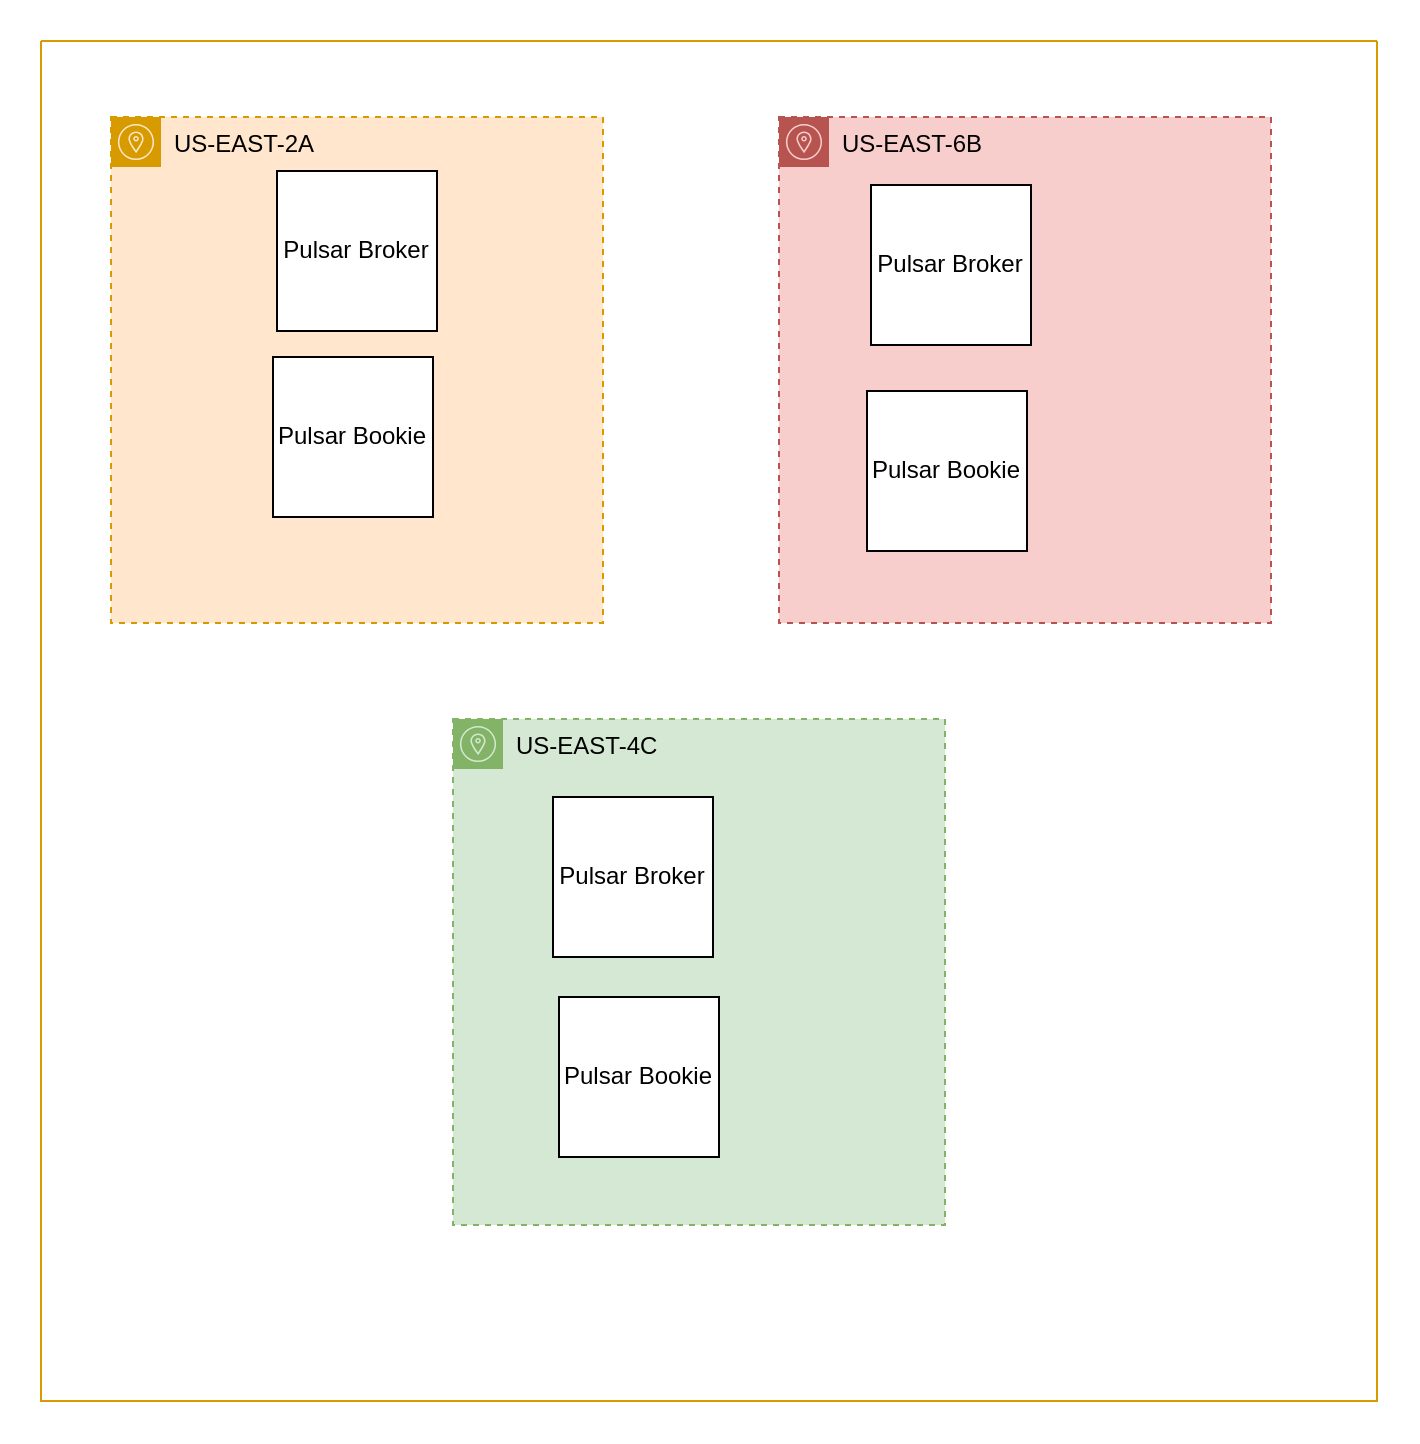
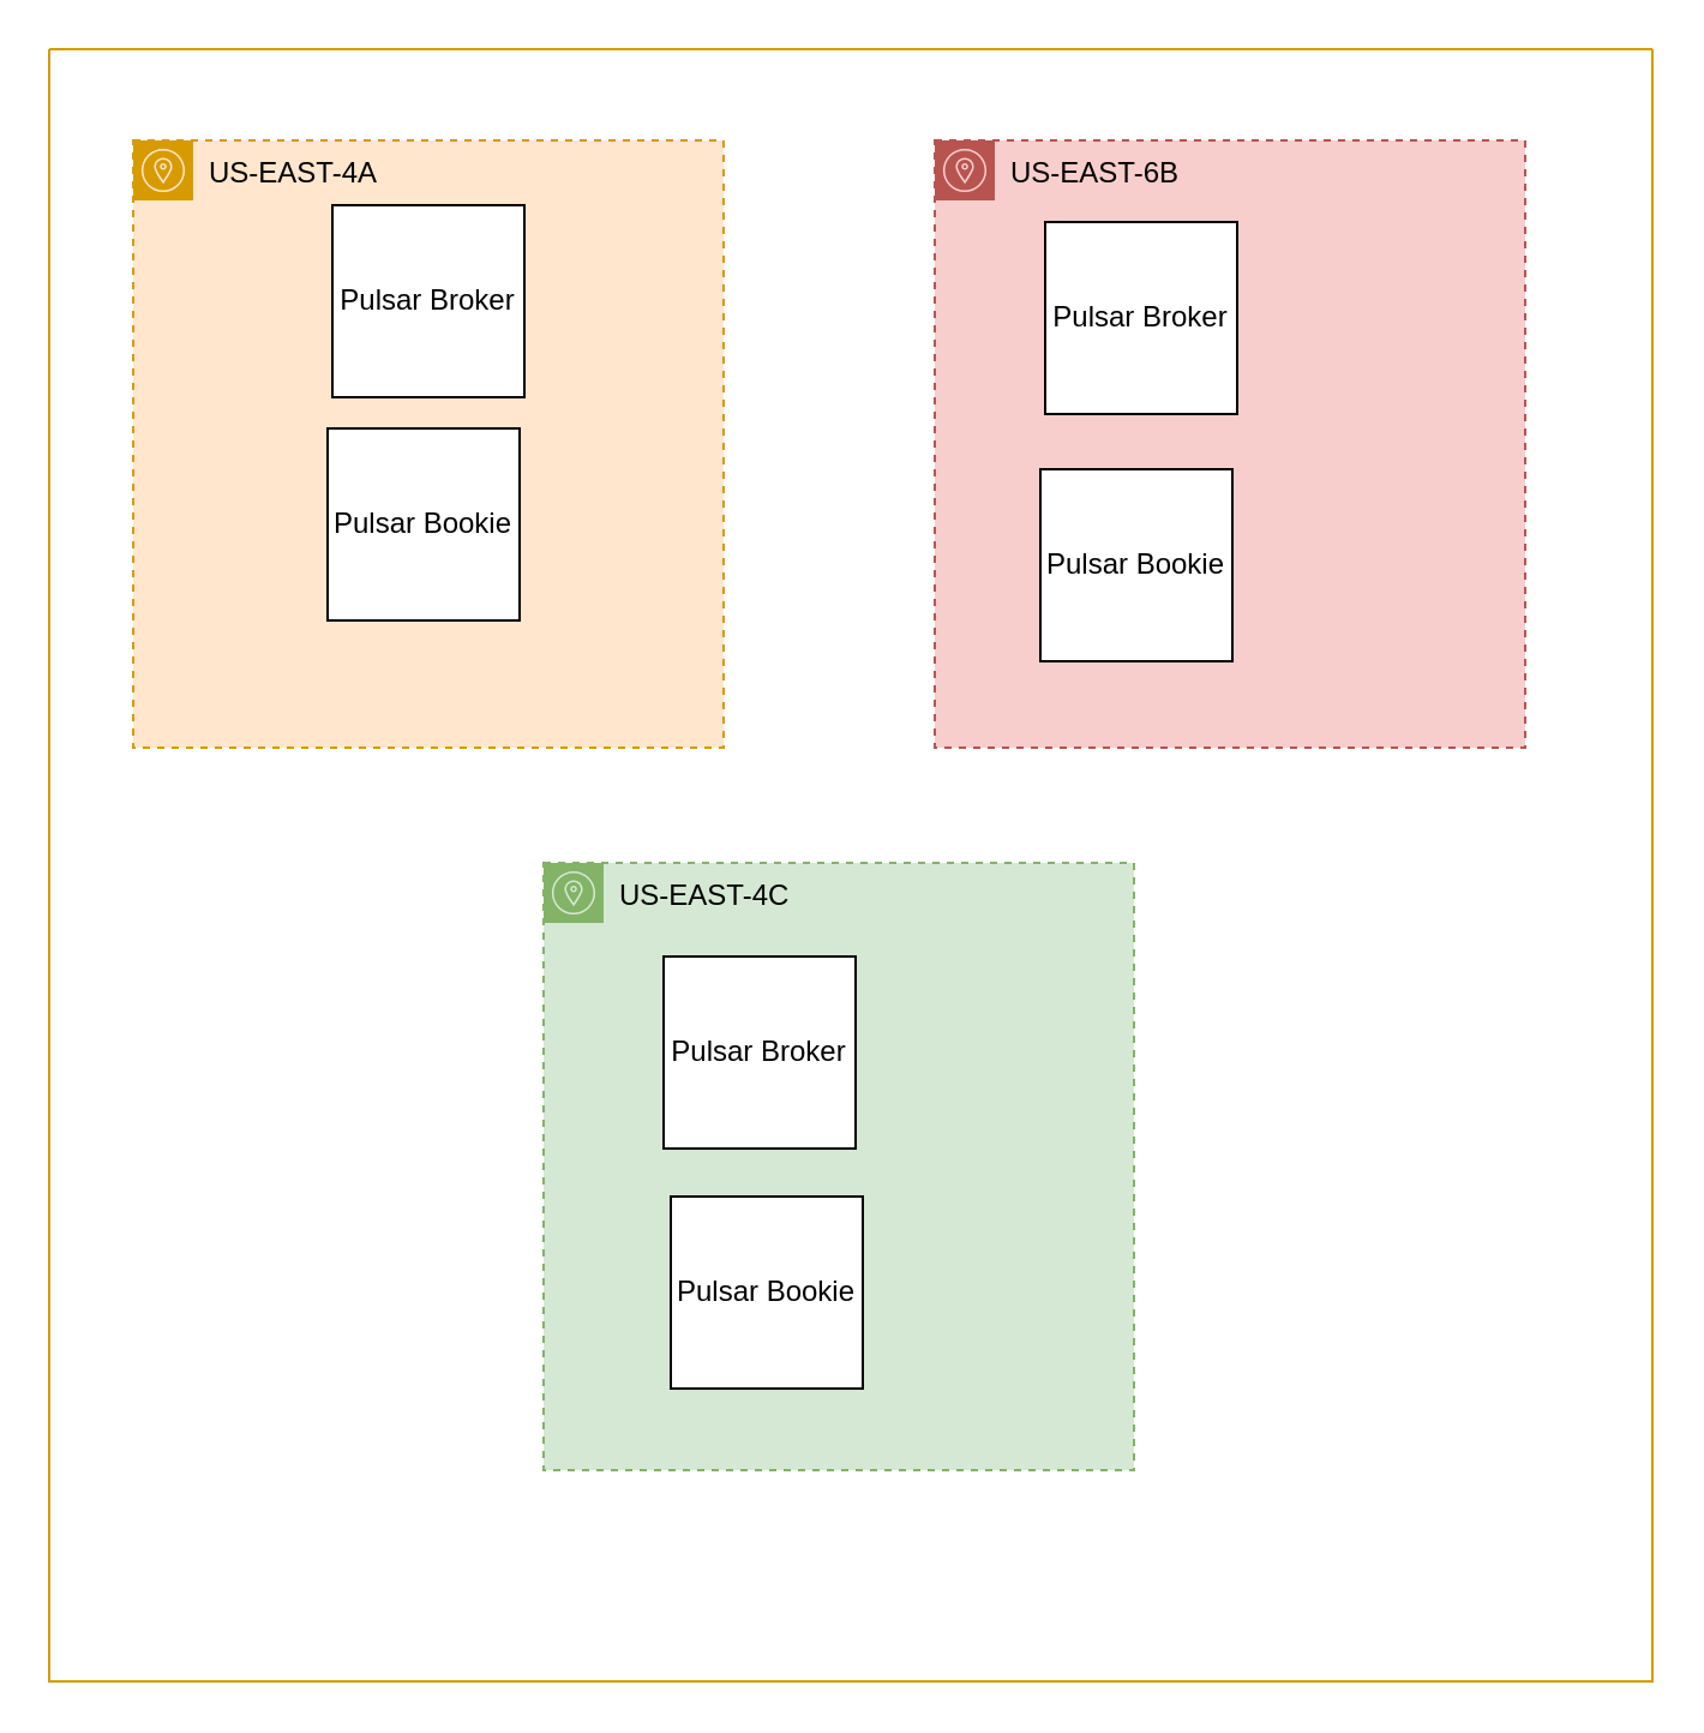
  <mxCell id="0" />
  <mxCell id="1" parent="0" />
- <mxCell id="2" value="US-EAST-2A" style="sketch=0;outlineConnect=0;html=1;whiteSpace=wrap;fontSize=12;fontStyle=0;shape=mxgraph.aws4.group;grIcon=mxgraph.aws4.group_availability_zone;strokeColor=#d79b00;fillColor=#ffe6cc;verticalAlign=top;align=left;spacingLeft=30;dashed=1;" vertex="1" parent="1"><mxGeometry x="55" y="58" width="246" height="253" as="geometry" /></mxCell>
+ <mxCell id="2" value="US-EAST-4A" style="sketch=0;outlineConnect=0;html=1;whiteSpace=wrap;fontSize=12;fontStyle=0;shape=mxgraph.aws4.group;grIcon=mxgraph.aws4.group_availability_zone;strokeColor=#d79b00;fillColor=#ffe6cc;verticalAlign=top;align=left;spacingLeft=30;dashed=1;" vertex="1" parent="1"><mxGeometry x="55" y="58" width="246" height="253" as="geometry" /></mxCell>
  <mxCell id="3" value="Pulsar Broker" style="whiteSpace=wrap;html=1;aspect=fixed;" vertex="1" parent="1"><mxGeometry x="138" y="85" width="80" height="80" as="geometry" /></mxCell>
  <mxCell id="4" value="Pulsar Bookie" style="whiteSpace=wrap;html=1;aspect=fixed;" vertex="1" parent="1"><mxGeometry x="136" y="178" width="80" height="80" as="geometry" /></mxCell>
  <mxCell id="5" value="US-EAST-6B" style="sketch=0;outlineConnect=0;html=1;whiteSpace=wrap;fontSize=12;fontStyle=0;shape=mxgraph.aws4.group;grIcon=mxgraph.aws4.group_availability_zone;strokeColor=#b85450;fillColor=#f8cecc;verticalAlign=top;align=left;spacingLeft=30;dashed=1;" vertex="1" parent="1"><mxGeometry x="389" y="58" width="246" height="253" as="geometry" /></mxCell>
  <mxCell id="6" value="US-EAST-4C" style="sketch=0;outlineConnect=0;html=1;whiteSpace=wrap;fontSize=12;fontStyle=0;shape=mxgraph.aws4.group;grIcon=mxgraph.aws4.group_availability_zone;strokeColor=#82b366;fillColor=#d5e8d4;verticalAlign=top;align=left;spacingLeft=30;dashed=1;" vertex="1" parent="1"><mxGeometry x="226" y="359" width="246" height="253" as="geometry" /></mxCell>
  <mxCell id="7" value="Pulsar Broker" style="whiteSpace=wrap;html=1;aspect=fixed;" vertex="1" parent="1"><mxGeometry x="435" y="92" width="80" height="80" as="geometry" /></mxCell>
  <mxCell id="8" value="Pulsar Bookie" style="whiteSpace=wrap;html=1;aspect=fixed;" vertex="1" parent="1"><mxGeometry x="433" y="195" width="80" height="80" as="geometry" /></mxCell>
  <mxCell id="9" value="Pulsar Bookie" style="whiteSpace=wrap;html=1;aspect=fixed;" vertex="1" parent="1"><mxGeometry x="279" y="498" width="80" height="80" as="geometry" /></mxCell>
  <mxCell id="10" value="Pulsar Broker" style="whiteSpace=wrap;html=1;aspect=fixed;" vertex="1" parent="1"><mxGeometry x="276" y="398" width="80" height="80" as="geometry" /></mxCell>
  <mxCell id="11" value="" style="swimlane;startSize=0;fillColor=#ffe6cc;strokeColor=#d79b00;" vertex="1" parent="1"><mxGeometry x="20" y="20" width="668" height="680" as="geometry" /></mxCell>
